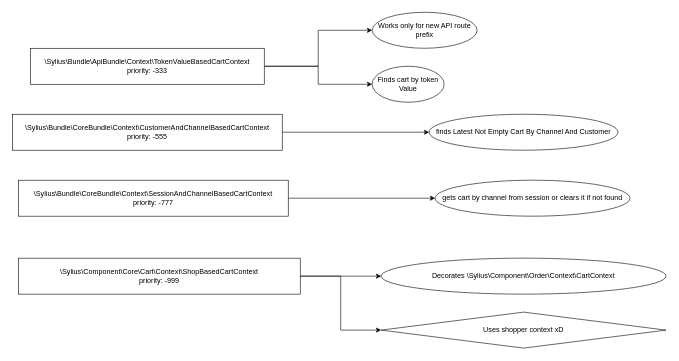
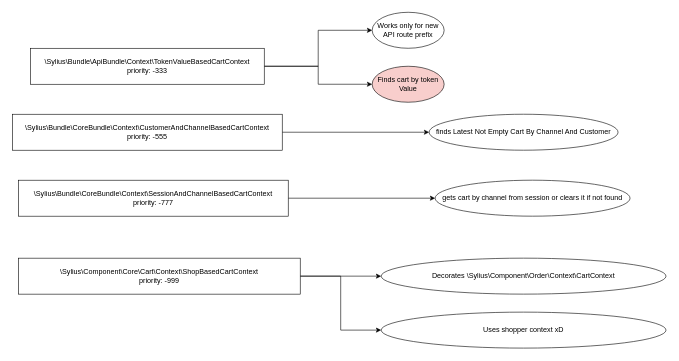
  <mxCell id="0" />
  <mxCell id="1" parent="0" />
  <mxCell id="2" value="" style="edgeStyle=orthogonalEdgeStyle;rounded=0;orthogonalLoop=1;jettySize=auto;html=1;" edge="1" parent="1" source="4" target="5"><mxGeometry relative="1" as="geometry" /></mxCell>
  <mxCell id="3" style="edgeStyle=orthogonalEdgeStyle;rounded=0;orthogonalLoop=1;jettySize=auto;html=1;entryX=0;entryY=0.5;entryDx=0;entryDy=0;" edge="1" parent="1" source="4" target="6"><mxGeometry relative="1" as="geometry" /></mxCell>
  <mxCell id="4" value="\Sylius\Bundle\ApiBundle\Context\TokenValueBasedCartContext&lt;br&gt;priority:&amp;nbsp;-333" style="rounded=0;whiteSpace=wrap;html=1;" vertex="1" parent="1"><mxGeometry x="50" y="80" width="390" height="60" as="geometry" /></mxCell>
- <mxCell id="5" value="Works only for new API route prefix" style="ellipse;whiteSpace=wrap;html=1;rounded=0;" vertex="1" parent="1"><mxGeometry x="620" y="20" width="175" height="60" as="geometry" /></mxCell>
- <mxCell id="6" value="Finds cart by token Value" style="ellipse;whiteSpace=wrap;html=1;rounded=0;" vertex="1" parent="1"><mxGeometry x="620" y="110" width="120" height="60" as="geometry" /></mxCell>
+ <mxCell id="5" value="Works only for new API route prefix" style="ellipse;whiteSpace=wrap;html=1;rounded=0;" vertex="1" parent="1"><mxGeometry x="620" y="20" width="120" height="60" as="geometry" /></mxCell>
+ <mxCell id="6" value="Finds cart by token Value" style="ellipse;whiteSpace=wrap;html=1;rounded=0;fillColor=#f8cecc;" vertex="1" parent="1"><mxGeometry x="620" y="110" width="120" height="60" as="geometry" /></mxCell>
  <mxCell id="7" value="" style="edgeStyle=orthogonalEdgeStyle;rounded=0;orthogonalLoop=1;jettySize=auto;html=1;" edge="1" parent="1" source="8" target="11"><mxGeometry relative="1" as="geometry" /></mxCell>
  <mxCell id="8" value="\Sylius\Bundle\CoreBundle\Context\CustomerAndChannelBasedCartContext&lt;br&gt;priority:&amp;nbsp;-555" style="rounded=0;whiteSpace=wrap;html=1;" vertex="1" parent="1"><mxGeometry x="20" y="190" width="450" height="60" as="geometry" /></mxCell>
  <mxCell id="9" value="" style="edgeStyle=orthogonalEdgeStyle;rounded=0;orthogonalLoop=1;jettySize=auto;html=1;" edge="1" parent="1" source="10" target="12"><mxGeometry relative="1" as="geometry" /></mxCell>
  <mxCell id="10" value="\Sylius\Bundle\CoreBundle\Context\SessionAndChannelBasedCartContext&lt;br&gt;priority:&amp;nbsp;-777" style="rounded=0;whiteSpace=wrap;html=1;" vertex="1" parent="1"><mxGeometry x="30" y="300" width="450" height="60" as="geometry" /></mxCell>
  <mxCell id="11" value="finds Latest Not Empty Cart By Channel And Customer" style="ellipse;whiteSpace=wrap;html=1;rounded=0;" vertex="1" parent="1"><mxGeometry x="715" y="190" width="315" height="60" as="geometry" /></mxCell>
  <mxCell id="12" value="gets cart by channel from session or clears it if not found" style="ellipse;whiteSpace=wrap;html=1;rounded=0;" vertex="1" parent="1"><mxGeometry x="725" y="300" width="325" height="60" as="geometry" /></mxCell>
  <mxCell id="13" value="" style="edgeStyle=orthogonalEdgeStyle;rounded=0;orthogonalLoop=1;jettySize=auto;html=1;" edge="1" parent="1" source="15" target="16"><mxGeometry relative="1" as="geometry" /></mxCell>
  <mxCell id="14" style="edgeStyle=orthogonalEdgeStyle;rounded=0;orthogonalLoop=1;jettySize=auto;html=1;entryX=0;entryY=0.5;entryDx=0;entryDy=0;" edge="1" parent="1" source="15" target="17"><mxGeometry relative="1" as="geometry" /></mxCell>
  <mxCell id="15" value="\Sylius\Component\Core\Cart\Context\ShopBasedCartContext&lt;br&gt;priority:&amp;nbsp;-999" style="rounded=0;whiteSpace=wrap;html=1;" vertex="1" parent="1"><mxGeometry x="30" y="430" width="470" height="60" as="geometry" /></mxCell>
  <mxCell id="16" value="Decorates&amp;nbsp;\Sylius\Component\Order\Context\CartContext" style="ellipse;whiteSpace=wrap;html=1;rounded=0;" vertex="1" parent="1"><mxGeometry x="635" y="430" width="475" height="60" as="geometry" /></mxCell>
- <mxCell id="17" value="Uses shopper context xD&lt;br&gt;" style="rhombus;whiteSpace=wrap;html=1;" vertex="1" parent="1"><mxGeometry x="635" y="520" width="475" height="60" as="geometry" /></mxCell>
+ <mxCell id="17" value="Uses shopper context xD&lt;br&gt;" style="ellipse;whiteSpace=wrap;html=1;rounded=0;" vertex="1" parent="1"><mxGeometry x="635" y="520" width="475" height="60" as="geometry" /></mxCell>
